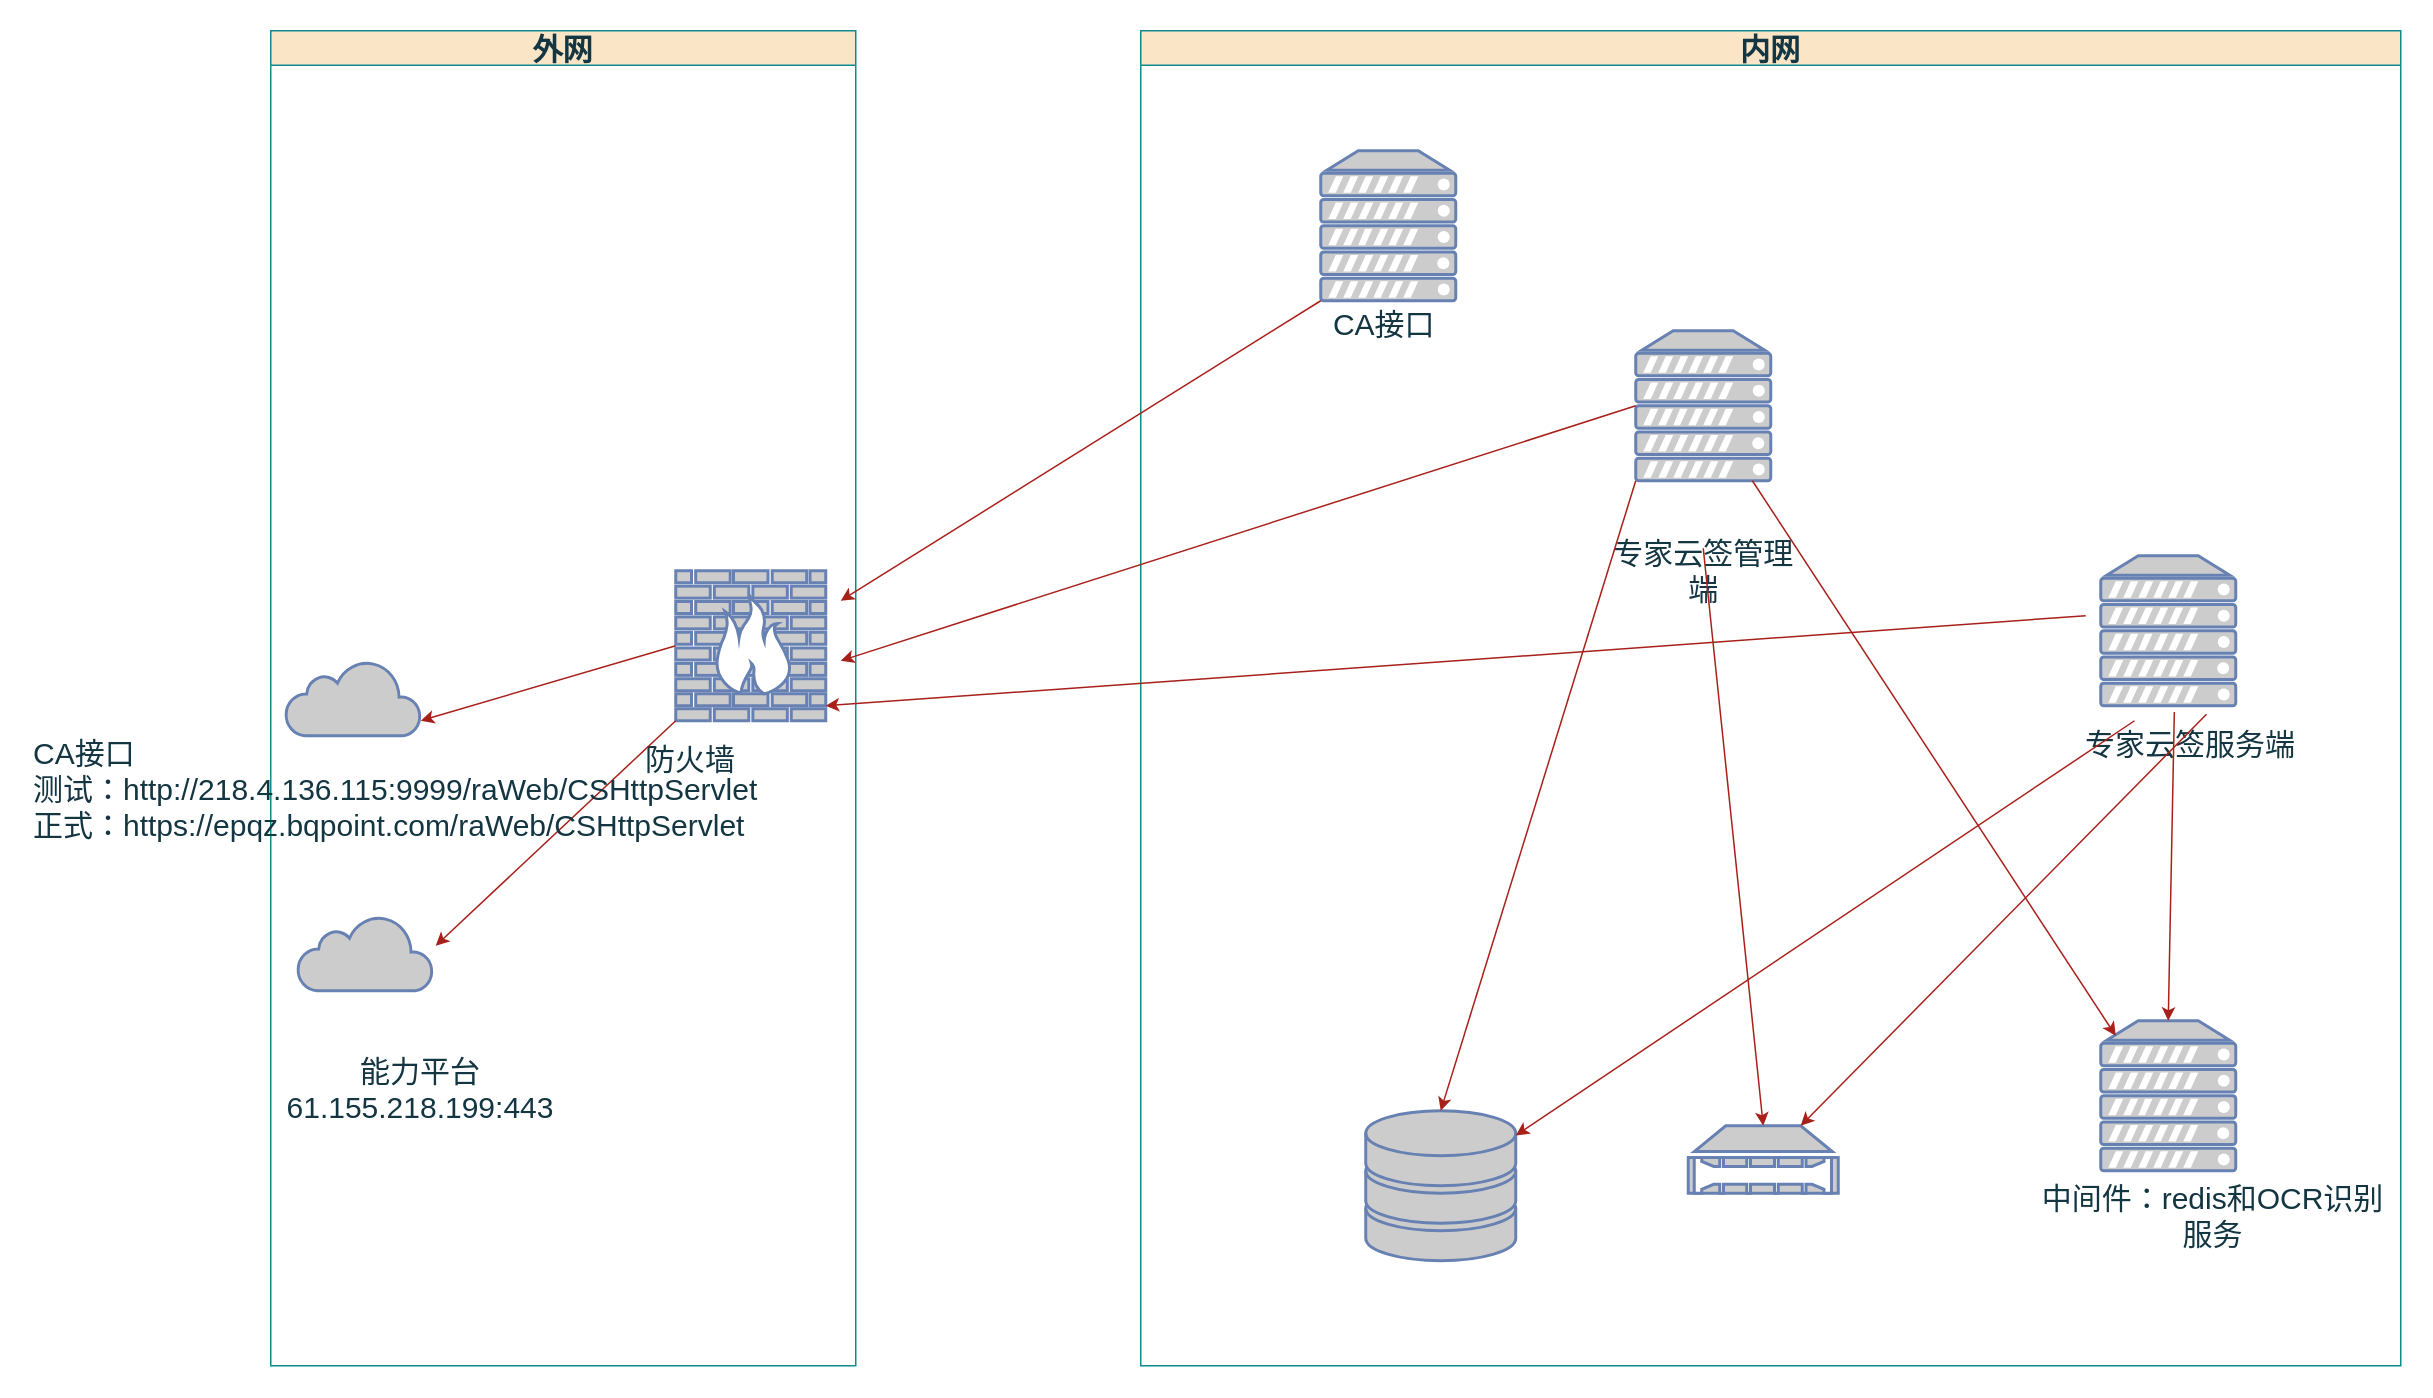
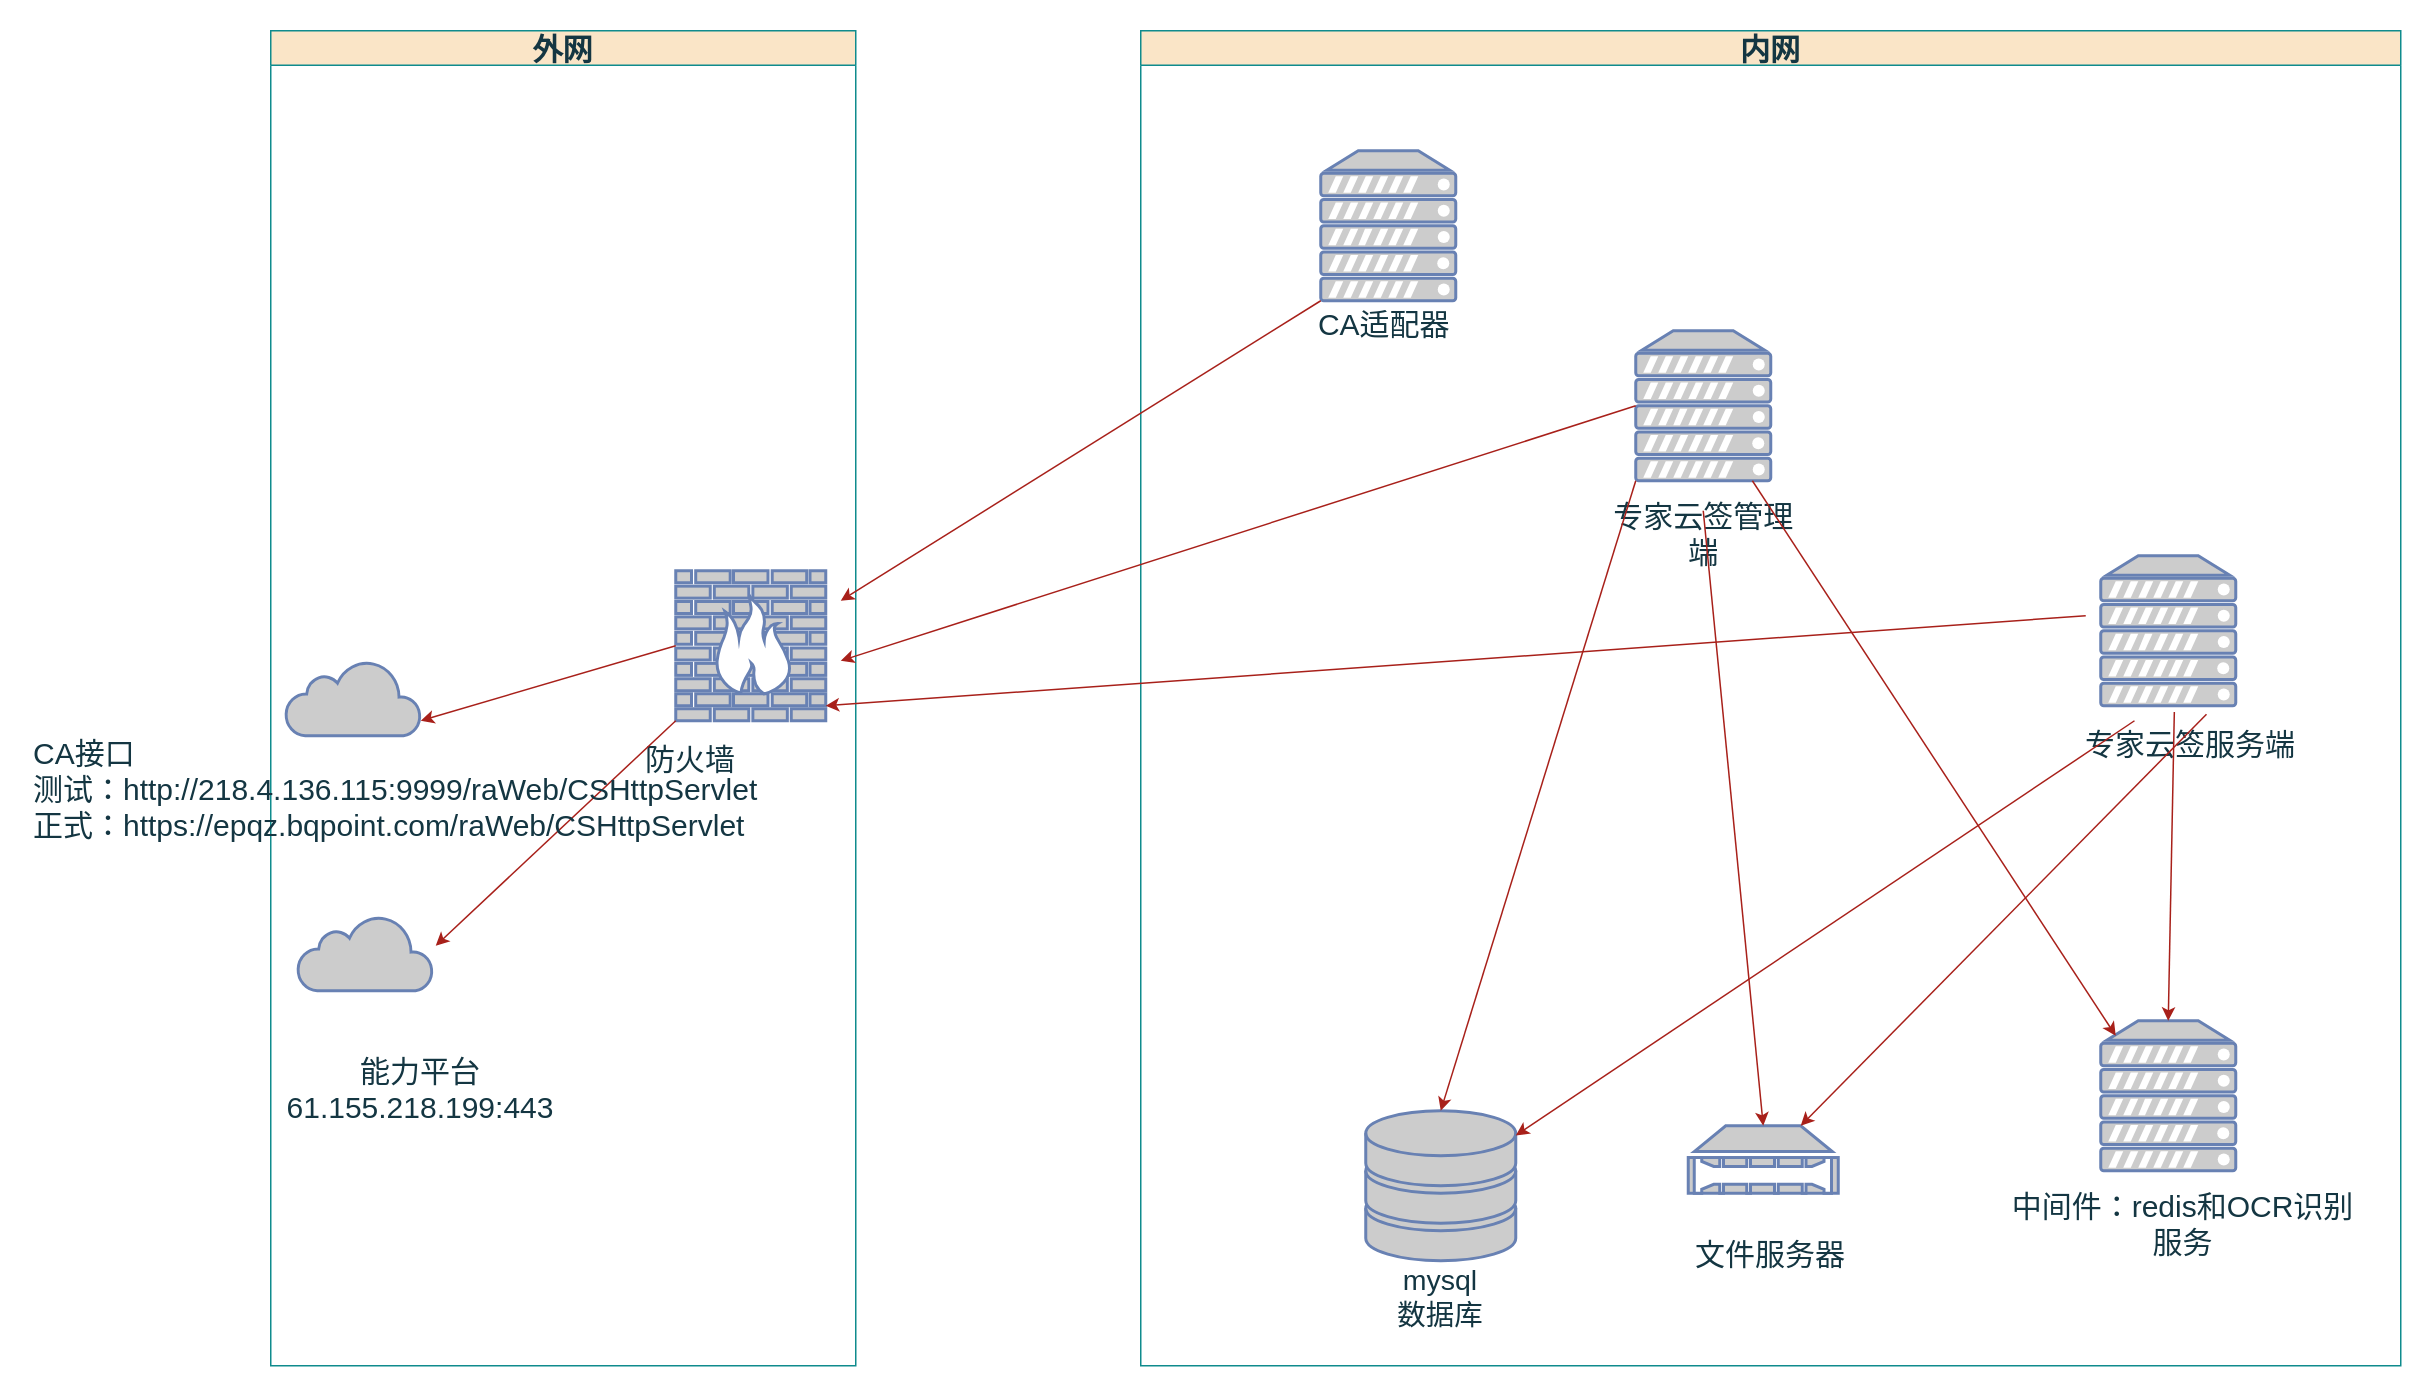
  <mxCell id="0" style=";html=1;" />
  <mxCell id="1" style=";html=1;" parent="0" />
  <mxCell id="2" value="内网" style="swimlane;whiteSpace=wrap;html=1;strokeColor=#0F8B8D;fontColor=#143642;fillColor=#FAE5C7;startSize=23;fontSize=20;" parent="1" vertex="1"><mxGeometry x="760" y="20" width="840" height="890" as="geometry" /></mxCell>
  <mxCell id="3" value="" style="fontColor=#0066CC;verticalAlign=top;verticalLabelPosition=bottom;labelPosition=center;align=center;html=1;outlineConnect=0;fillColor=#CCCCCC;strokeColor=#6881B3;gradientColor=none;gradientDirection=north;strokeWidth=2;shape=mxgraph.networks.server;" parent="2" vertex="1"><mxGeometry x="120" y="80" width="90" height="100" as="geometry" /></mxCell>
- <mxCell id="4" value="CA接口" style="text;html=1;align=center;verticalAlign=middle;whiteSpace=wrap;rounded=0;fontColor=#143642;fontSize=20;" parent="2" vertex="1"><mxGeometry x="115" y="180" width="95" height="30" as="geometry" /></mxCell>
+ <mxCell id="4" value="CA适配器" style="text;html=1;align=center;verticalAlign=middle;whiteSpace=wrap;rounded=0;fontColor=#143642;fontSize=20;" parent="2" vertex="1"><mxGeometry x="115" y="180" width="95" height="30" as="geometry" /></mxCell>
  <mxCell id="5" value="" style="fontColor=#0066CC;verticalAlign=top;verticalLabelPosition=bottom;labelPosition=center;align=center;html=1;outlineConnect=0;fillColor=#CCCCCC;strokeColor=#6881B3;gradientColor=none;gradientDirection=north;strokeWidth=2;shape=mxgraph.networks.server;" parent="2" vertex="1"><mxGeometry x="330" y="200" width="90" height="100" as="geometry" /></mxCell>
  <mxCell id="6" value="" style="fontColor=#0066CC;verticalAlign=top;verticalLabelPosition=bottom;labelPosition=center;align=center;html=1;outlineConnect=0;fillColor=#CCCCCC;strokeColor=#6881B3;gradientColor=none;gradientDirection=north;strokeWidth=2;shape=mxgraph.networks.server;" parent="2" vertex="1"><mxGeometry x="640" y="350" width="90" height="100" as="geometry" /></mxCell>
  <mxCell id="7" value="" style="fontColor=#0066CC;verticalAlign=top;verticalLabelPosition=bottom;labelPosition=center;align=center;html=1;outlineConnect=0;fillColor=#CCCCCC;strokeColor=#6881B3;gradientColor=none;gradientDirection=north;strokeWidth=2;shape=mxgraph.networks.storage;" parent="2" vertex="1"><mxGeometry x="150" y="720" width="100" height="100" as="geometry" /></mxCell>
- <mxCell id="9" value="专家云签管理端" style="text;html=1;align=center;verticalAlign=middle;whiteSpace=wrap;rounded=0;fontColor=#143642;fontSize=20;" parent="2" vertex="1"><mxGeometry x="312.5" y="345" width="125" height="30" as="geometry" /></mxCell>
+ <mxCell id="8" value="mysql数据库" style="text;html=1;align=center;verticalAlign=middle;whiteSpace=wrap;rounded=0;fontColor=#143642;fontSize=19;" parent="2" vertex="1"><mxGeometry x="170" y="830" width="60" height="30" as="geometry" /></mxCell>
+ <mxCell id="9" value="专家云签管理端" style="text;html=1;align=center;verticalAlign=middle;whiteSpace=wrap;rounded=0;fontColor=#143642;fontSize=20;" parent="2" vertex="1"><mxGeometry x="312.5" y="320" width="125" height="30" as="geometry" /></mxCell>
  <mxCell id="10" value="专家云签服务端" style="text;html=1;align=center;verticalAlign=middle;whiteSpace=wrap;rounded=0;fontColor=#143642;fontSize=20;" parent="2" vertex="1"><mxGeometry x="625" y="460" width="150" height="30" as="geometry" /></mxCell>
  <mxCell id="11" value="" style="fontColor=#0066CC;verticalAlign=top;verticalLabelPosition=bottom;labelPosition=center;align=center;html=1;outlineConnect=0;fillColor=#CCCCCC;strokeColor=#6881B3;gradientColor=none;gradientDirection=north;strokeWidth=2;shape=mxgraph.networks.nas_filer;" parent="2" vertex="1"><mxGeometry x="365" y="730" width="100" height="45" as="geometry" /></mxCell>
+ <mxCell id="12" value="文件服务器" style="text;html=1;align=center;verticalAlign=middle;whiteSpace=wrap;rounded=0;fontColor=#143642;fontSize=20;" parent="2" vertex="1"><mxGeometry x="355" y="800" width="130" height="30" as="geometry" /></mxCell>
  <mxCell id="13" value="" style="endArrow=classic;html=1;rounded=0;strokeColor=#A8201A;fontColor=#143642;fillColor=#FAE5C7;exitX=0;exitY=1;exitDx=0;exitDy=0;exitPerimeter=0;entryX=0.5;entryY=0;entryDx=0;entryDy=0;entryPerimeter=0;" parent="2" source="5" target="7" edge="1"><mxGeometry width="50" height="50" relative="1" as="geometry"><mxPoint x="-40" y="450" as="sourcePoint" /><mxPoint x="120" y="710" as="targetPoint" /></mxGeometry></mxCell>
  <mxCell id="14" value="" style="edgeStyle=none;orthogonalLoop=1;jettySize=auto;html=1;rounded=0;strokeColor=#A8201A;fontColor=#143642;fillColor=#FAE5C7;exitX=0.25;exitY=0;exitDx=0;exitDy=0;" parent="2" source="10" target="7" edge="1"><mxGeometry width="100" relative="1" as="geometry"><mxPoint x="300" y="670" as="sourcePoint" /><mxPoint x="400" y="670" as="targetPoint" /><Array as="points" /></mxGeometry></mxCell>
  <mxCell id="15" value="" style="edgeStyle=none;orthogonalLoop=1;jettySize=auto;html=1;rounded=0;strokeColor=#A8201A;fontColor=#143642;fillColor=#FAE5C7;entryX=0.5;entryY=0;entryDx=0;entryDy=0;entryPerimeter=0;exitX=0.5;exitY=0;exitDx=0;exitDy=0;" parent="2" source="9" target="11" edge="1"><mxGeometry width="100" relative="1" as="geometry"><mxPoint x="400" y="650" as="sourcePoint" /><mxPoint x="500" y="650" as="targetPoint" /><Array as="points" /></mxGeometry></mxCell>
  <mxCell id="16" value="" style="edgeStyle=none;orthogonalLoop=1;jettySize=auto;html=1;rounded=0;strokeColor=#A8201A;fontColor=#143642;fillColor=#FAE5C7;entryX=0.75;entryY=0;entryDx=0;entryDy=0;entryPerimeter=0;exitX=0.57;exitY=-0.144;exitDx=0;exitDy=0;exitPerimeter=0;" parent="2" source="10" target="11" edge="1"><mxGeometry width="100" relative="1" as="geometry"><mxPoint x="600" y="600" as="sourcePoint" /><mxPoint x="700" y="600" as="targetPoint" /><Array as="points" /></mxGeometry></mxCell>
  <mxCell id="17" value="" style="fontColor=#0066CC;verticalAlign=top;verticalLabelPosition=bottom;labelPosition=center;align=center;html=1;outlineConnect=0;fillColor=#CCCCCC;strokeColor=#6881B3;gradientColor=none;gradientDirection=north;strokeWidth=2;shape=mxgraph.networks.server;" parent="2" vertex="1"><mxGeometry x="640" y="660" width="90" height="100" as="geometry" /></mxCell>
- <mxCell id="18" value="中间件：redis和OCR识别服务" style="text;html=1;align=center;verticalAlign=middle;whiteSpace=wrap;rounded=0;fontColor=#143642;fontSize=20;" parent="2" vertex="1"><mxGeometry x="600" y="775" width="230" height="30" as="geometry" /></mxCell>
+ <mxCell id="18" value="中间件：redis和OCR识别服务" style="text;html=1;align=center;verticalAlign=middle;whiteSpace=wrap;rounded=0;fontColor=#143642;fontSize=20;" parent="2" vertex="1"><mxGeometry x="580" y="780" width="230" height="30" as="geometry" /></mxCell>
  <mxCell id="19" value="" style="edgeStyle=none;orthogonalLoop=1;jettySize=auto;html=1;rounded=0;strokeColor=#A8201A;fontColor=#143642;fillColor=#FAE5C7;entryX=0.111;entryY=0.1;entryDx=0;entryDy=0;entryPerimeter=0;" parent="2" source="5" target="17" edge="1"><mxGeometry width="100" relative="1" as="geometry"><mxPoint x="550" y="620" as="sourcePoint" /><mxPoint x="650" y="620" as="targetPoint" /><Array as="points" /></mxGeometry></mxCell>
  <mxCell id="20" value="" style="edgeStyle=none;orthogonalLoop=1;jettySize=auto;html=1;rounded=0;strokeColor=#A8201A;fontColor=#143642;fillColor=#FAE5C7;entryX=0.5;entryY=0;entryDx=0;entryDy=0;entryPerimeter=0;exitX=0.427;exitY=-0.195;exitDx=0;exitDy=0;exitPerimeter=0;" parent="2" source="10" target="17" edge="1"><mxGeometry width="100" relative="1" as="geometry"><mxPoint x="680" y="560" as="sourcePoint" /><mxPoint x="780" y="560" as="targetPoint" /><Array as="points" /></mxGeometry></mxCell>
  <mxCell id="21" value="&lt;font style=&quot;font-size: 20px;&quot;&gt;外网&lt;/font&gt;" style="swimlane;whiteSpace=wrap;html=1;strokeColor=#0F8B8D;fontColor=#143642;fillColor=#FAE5C7;" parent="1" vertex="1"><mxGeometry x="180" y="20" width="390" height="890" as="geometry" /></mxCell>
  <mxCell id="22" value="" style="fontColor=#0066CC;verticalAlign=top;verticalLabelPosition=bottom;labelPosition=center;align=center;html=1;outlineConnect=0;fillColor=#CCCCCC;strokeColor=#6881B3;gradientColor=none;gradientDirection=north;strokeWidth=2;shape=mxgraph.networks.firewall;" parent="21" vertex="1"><mxGeometry x="270" y="360" width="100" height="100" as="geometry" /></mxCell>
  <mxCell id="23" value="" style="html=1;outlineConnect=0;fillColor=#CCCCCC;strokeColor=#6881B3;gradientColor=none;gradientDirection=north;strokeWidth=2;shape=mxgraph.networks.cloud;fontColor=#ffffff;" parent="21" vertex="1"><mxGeometry x="10" y="420" width="90" height="50" as="geometry" /></mxCell>
  <mxCell id="24" value="防火墙" style="text;html=1;align=center;verticalAlign=middle;whiteSpace=wrap;rounded=0;fontColor=#143642;fontSize=20;" parent="21" vertex="1"><mxGeometry x="240" y="470" width="80" height="30" as="geometry" /></mxCell>
  <mxCell id="25" value="" style="html=1;outlineConnect=0;fillColor=#CCCCCC;strokeColor=#6881B3;gradientColor=none;gradientDirection=north;strokeWidth=2;shape=mxgraph.networks.cloud;fontColor=#ffffff;" parent="21" vertex="1"><mxGeometry x="18" y="590" width="90" height="50" as="geometry" /></mxCell>
  <mxCell id="26" value="能力平台 61.155.218.199:443" style="text;html=1;align=center;verticalAlign=middle;whiteSpace=wrap;rounded=0;fontColor=#143642;fontSize=20;" parent="21" vertex="1"><mxGeometry x="5" y="675" width="190" height="60" as="geometry" /></mxCell>
  <mxCell id="27" value="" style="edgeStyle=none;orthogonalLoop=1;jettySize=auto;html=1;rounded=0;strokeColor=#A8201A;fontColor=#143642;fillColor=#FAE5C7;entryX=1;entryY=0.8;entryDx=0;entryDy=0;entryPerimeter=0;exitX=0;exitY=0.5;exitDx=0;exitDy=0;exitPerimeter=0;" edge="1" parent="21" source="22" target="23"><mxGeometry width="100" relative="1" as="geometry"><mxPoint x="100" y="430" as="sourcePoint" /><mxPoint x="200" y="430" as="targetPoint" /><Array as="points" /></mxGeometry></mxCell>
  <mxCell id="28" value="" style="edgeStyle=none;orthogonalLoop=1;jettySize=auto;html=1;rounded=0;strokeColor=#A8201A;fontColor=#143642;fillColor=#FAE5C7;exitX=0;exitY=1;exitDx=0;exitDy=0;exitPerimeter=0;" parent="1" source="22" edge="1"><mxGeometry width="100" relative="1" as="geometry"><mxPoint x="380" y="500" as="sourcePoint" /><mxPoint x="290" y="630" as="targetPoint" /><Array as="points" /></mxGeometry></mxCell>
  <mxCell id="29" value="" style="edgeStyle=none;orthogonalLoop=1;jettySize=auto;html=1;rounded=0;strokeColor=#A8201A;fontColor=#143642;fillColor=#FAE5C7;exitX=0;exitY=1;exitDx=0;exitDy=0;exitPerimeter=0;" parent="1" source="3" edge="1"><mxGeometry width="100" relative="1" as="geometry"><mxPoint x="640" y="210" as="sourcePoint" /><mxPoint x="560" y="400" as="targetPoint" /><Array as="points" /></mxGeometry></mxCell>
  <mxCell id="30" value="" style="edgeStyle=none;orthogonalLoop=1;jettySize=auto;html=1;rounded=0;strokeColor=#A8201A;fontColor=#143642;fillColor=#FAE5C7;exitX=0;exitY=0.5;exitDx=0;exitDy=0;exitPerimeter=0;" parent="1" source="5" edge="1"><mxGeometry width="100" relative="1" as="geometry"><mxPoint x="800" y="350" as="sourcePoint" /><mxPoint x="560" y="440" as="targetPoint" /><Array as="points" /></mxGeometry></mxCell>
  <mxCell id="31" value="" style="edgeStyle=none;orthogonalLoop=1;jettySize=auto;html=1;rounded=0;strokeColor=#A8201A;fontColor=#143642;fillColor=#FAE5C7;entryX=1;entryY=0.9;entryDx=0;entryDy=0;entryPerimeter=0;" parent="1" target="22" edge="1"><mxGeometry width="100" relative="1" as="geometry"><mxPoint x="1390" y="410" as="sourcePoint" /><mxPoint x="920" y="430" as="targetPoint" /><Array as="points" /></mxGeometry></mxCell>
  <mxCell id="32" value="CA接口&lt;div&gt;测试：http://218.4.136.115:9999/raWeb/CSHttpServlet&lt;/div&gt;&lt;div&gt;正式：&lt;span style=&quot;background-color: initial;&quot;&gt;https://epqz.bqpoint.com/raWeb/CSHttpServlet&lt;/span&gt;&lt;/div&gt;" style="text;html=1;align=left;verticalAlign=middle;whiteSpace=wrap;rounded=0;fontColor=#143642;fontSize=20;" parent="1" vertex="1"><mxGeometry x="20" y="480" width="530" height="90" as="geometry" /></mxCell>
